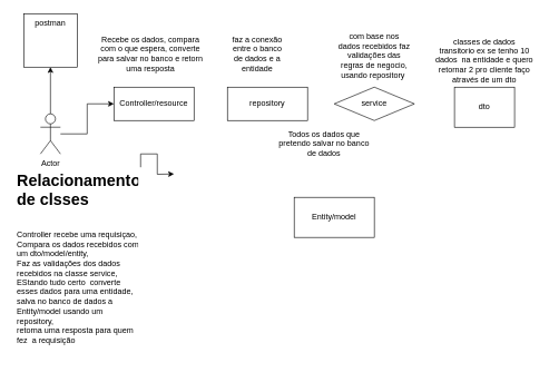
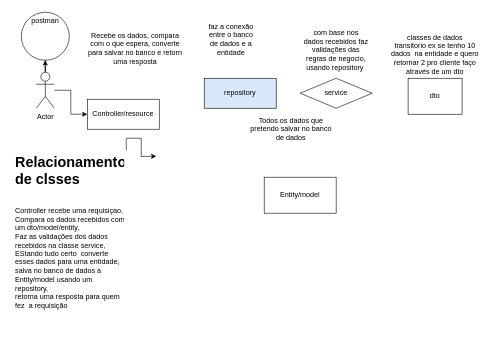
  <mxCell id="0" />
  <mxCell id="1" parent="0" />
  <mxCell id="2" value="" style="edgeStyle=orthogonalEdgeStyle;rounded=0;orthogonalLoop=1;jettySize=auto;html=1;" edge="1" parent="1" source="4" target="11"><mxGeometry relative="1" as="geometry" /></mxCell>
  <mxCell id="3" value="" style="edgeStyle=orthogonalEdgeStyle;rounded=0;orthogonalLoop=1;jettySize=auto;html=1;" edge="1" parent="1" source="4" target="5"><mxGeometry relative="1" as="geometry" /></mxCell>
- <mxCell id="4" value="Actor" style="shape=umlActor;verticalLabelPosition=bottom;verticalAlign=top;html=1;outlineConnect=0;" vertex="1" parent="1"><mxGeometry x="60" y="170" width="30" height="60" as="geometry" /></mxCell>
- <mxCell id="5" value="Controller/resource" style="rounded=0;whiteSpace=wrap;html=1;" vertex="1" parent="1"><mxGeometry x="170" y="130" width="120" height="50" as="geometry" /></mxCell>
+ <mxCell id="4" value="Actor" style="shape=umlActor;verticalLabelPosition=bottom;verticalAlign=top;html=1;outlineConnect=0;" vertex="1" parent="1"><mxGeometry x="60" y="120" width="30" height="60" as="geometry" /></mxCell>
+ <mxCell id="5" value="Controller/resource" style="rounded=0;whiteSpace=wrap;html=1;" vertex="1" parent="1"><mxGeometry x="145" y="165" width="120" height="50" as="geometry" /></mxCell>
  <mxCell id="6" value="service" style="rhombus;whiteSpace=wrap;html=1;" vertex="1" parent="1"><mxGeometry x="500" y="130" width="120" height="50" as="geometry" /></mxCell>
- <mxCell id="7" value="repository" style="rounded=0;whiteSpace=wrap;html=1;" vertex="1" parent="1"><mxGeometry x="340" y="130" width="120" height="50" as="geometry" /></mxCell>
+ <mxCell id="7" value="repository" style="rounded=0;whiteSpace=wrap;html=1;fillColor=#dae8fc;" vertex="1" parent="1"><mxGeometry x="340" y="130" width="120" height="50" as="geometry" /></mxCell>
  <mxCell id="8" value="Entity/model" style="rounded=0;whiteSpace=wrap;html=1;" vertex="1" parent="1"><mxGeometry x="440" y="295" width="120" height="60" as="geometry" /></mxCell>
  <mxCell id="9" style="edgeStyle=orthogonalEdgeStyle;rounded=0;orthogonalLoop=1;jettySize=auto;html=1;exitX=1;exitY=0;exitDx=0;exitDy=0;" edge="1" parent="1" source="10"><mxGeometry relative="1" as="geometry"><mxPoint x="260" y="260" as="targetPoint" /></mxGeometry></mxCell>
  <mxCell id="10" value="&lt;h1&gt;Relacionamento de clsses&lt;/h1&gt;&lt;div&gt;&lt;br&gt;&lt;/div&gt;&lt;div&gt;Controller recebe uma requisiçao,&lt;/div&gt;&lt;div&gt;Compara os dados recebidos com um dto/model/entity,&lt;/div&gt;&lt;div&gt;Faz as validações dos dados recebidos na classe service,&lt;/div&gt;&lt;div&gt;EStando tudo certo&amp;nbsp; converte esses dados para uma entidade, salva no banco de dados a Entity/model usando um repository,&lt;/div&gt;&lt;div&gt;retorna uma resposta para quem fez&amp;nbsp; a requisição&lt;/div&gt;&lt;div&gt;&lt;br&gt;&lt;/div&gt;" style="text;html=1;strokeColor=none;fillColor=none;spacing=5;spacingTop=-20;whiteSpace=wrap;overflow=hidden;rounded=0;" vertex="1" parent="1"><mxGeometry x="20" y="250" width="190" height="300" as="geometry" /></mxCell>
- <mxCell id="11" value="postman" style="whiteSpace=wrap;html=1;verticalAlign=top;rounded=0;" vertex="1" parent="1"><mxGeometry x="35" y="20" width="80" height="80" as="geometry" /></mxCell>
+ <mxCell id="11" value="postman" style="ellipse;whiteSpace=wrap;html=1;verticalAlign=top;" vertex="1" parent="1"><mxGeometry x="35" y="20" width="80" height="80" as="geometry" /></mxCell>
  <mxCell id="12" value="Recebe os dados, compara com o que espera, converte para salvar no banco e retorn uma resposta" style="text;html=1;strokeColor=none;fillColor=none;align=center;verticalAlign=middle;whiteSpace=wrap;rounded=0;" vertex="1" parent="1"><mxGeometry x="140" y="40" width="170" height="80" as="geometry" /></mxCell>
  <mxCell id="13" value="com base nos dados recebidos faz validações das regras de negocio, usando repository&amp;nbsp;" style="text;html=1;strokeColor=none;fillColor=none;align=center;verticalAlign=middle;whiteSpace=wrap;rounded=0;rotation=0;" vertex="1" parent="1"><mxGeometry x="505" y="40" width="110" height="85" as="geometry" /></mxCell>
- <mxCell id="14" value="faz a conexão entre o banco de dados e a entidade" style="text;html=1;strokeColor=none;fillColor=none;align=center;verticalAlign=middle;whiteSpace=wrap;rounded=0;" vertex="1" parent="1"><mxGeometry x="345" y="40" width="80" height="80" as="geometry" /></mxCell>
+ <mxCell id="14" value="faz a conexão entre o banco de dados e a entidade" style="text;html=1;strokeColor=none;fillColor=none;align=center;verticalAlign=middle;whiteSpace=wrap;rounded=0;" vertex="1" parent="1"><mxGeometry x="345" y="25" width="80" height="80" as="geometry" /></mxCell>
  <mxCell id="15" value="Todos os dados que pretendo salvar no banco de dados" style="text;html=1;strokeColor=none;fillColor=none;align=center;verticalAlign=middle;whiteSpace=wrap;rounded=0;" vertex="1" parent="1"><mxGeometry x="410" y="200" width="150" height="30" as="geometry" /></mxCell>
  <mxCell id="16" value="dto" style="rounded=0;whiteSpace=wrap;html=1;" vertex="1" parent="1"><mxGeometry x="680" y="130" width="90" height="60" as="geometry" /></mxCell>
  <mxCell id="17" value="classes de dados transitorio ex se tenho 10 dados&amp;nbsp; na entidade e quero retornar 2 pro cliente faço através de um dto" style="text;html=1;strokeColor=none;fillColor=none;align=center;verticalAlign=middle;whiteSpace=wrap;rounded=0;" vertex="1" parent="1"><mxGeometry x="650" y="70" width="150" height="40" as="geometry" /></mxCell>
